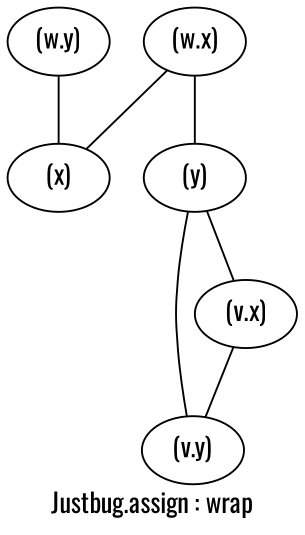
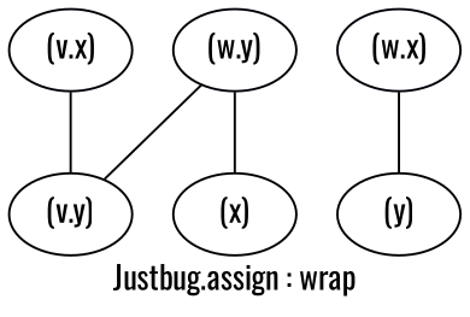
  digraph {
    fontname=Oswald
    label="Justbug.assign : wrap"
    node [color="#000005" fontname=Oswald]
    edge [dir=none fontname=Oswald style=solid]
    n1 [label="(v.y)"]
    n2 [color="#000007" label="(v.x)"]
    n3 [label="(x)"]
    n4 [color="#000003" label="(y)"]
    n5 [color="#000007" label="(w.y)"]
    n6 [color="#000009" label="(w.x)"]
    n2 -> n1
-   n4 -> n1
-   n4 -> n2
+   n5 -> n1
    n5 -> n3
-   n6 -> n3
    n6 -> n4
  }
